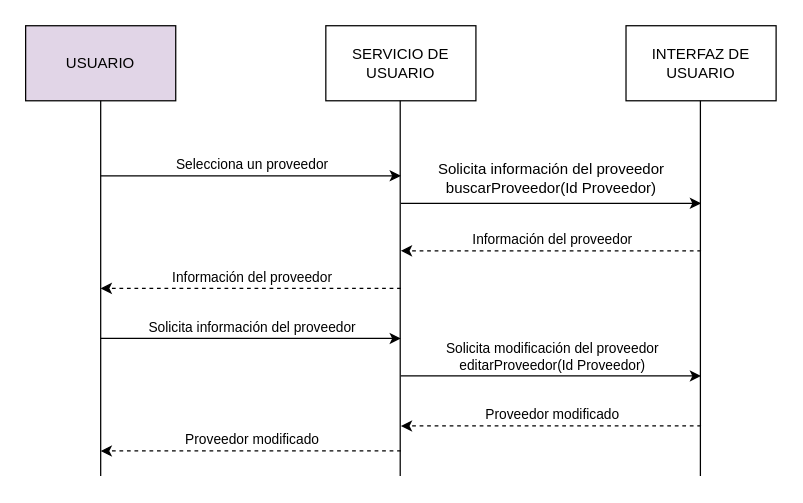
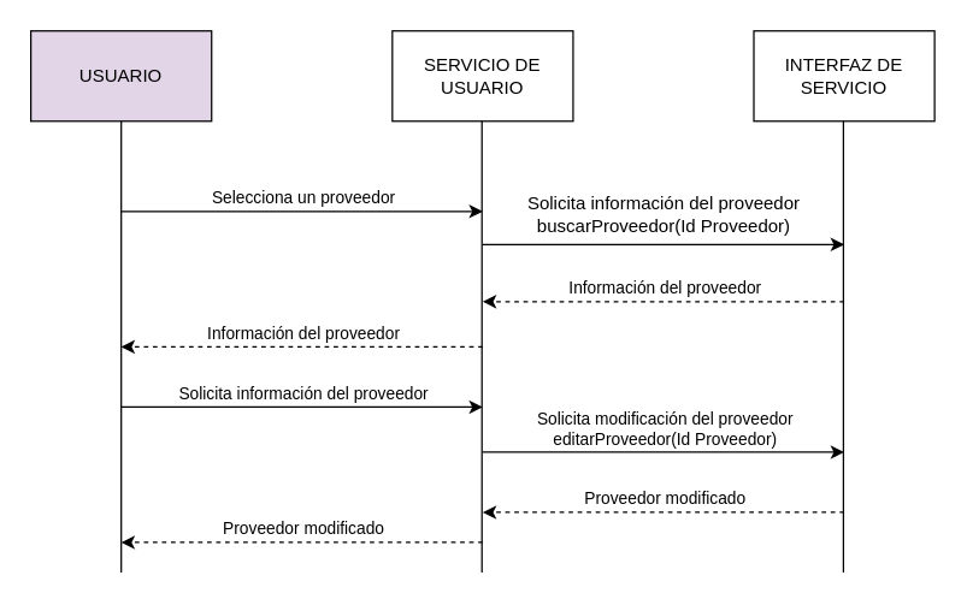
  <mxCell id="0" />
  <mxCell id="1" parent="0" />
  <mxCell id="2" value="USUARIO" style="rounded=0;whiteSpace=wrap;html=1;fillColor=#e1d5e7;" parent="1" vertex="1"><mxGeometry x="20" y="20" width="120" height="60" as="geometry" /></mxCell>
  <mxCell id="3" value="SERVICIO DE USUARIO" style="rounded=0;whiteSpace=wrap;html=1;" parent="1" vertex="1"><mxGeometry x="260" y="20" width="120" height="60" as="geometry" /></mxCell>
- <mxCell id="4" value="INTERFAZ DE USUARIO" style="rounded=0;whiteSpace=wrap;html=1;" parent="1" vertex="1"><mxGeometry x="500" y="20" width="120" height="60" as="geometry" /></mxCell>
+ <mxCell id="4" value="INTERFAZ DE SERVICIO" style="rounded=0;whiteSpace=wrap;html=1;" parent="1" vertex="1"><mxGeometry x="500" y="20" width="120" height="60" as="geometry" /></mxCell>
  <mxCell id="5" value="" style="endArrow=none;html=1;rounded=0;" parent="1" edge="1"><mxGeometry width="50" height="50" relative="1" as="geometry"><mxPoint x="80" y="380" as="sourcePoint" /><mxPoint x="80" y="80" as="targetPoint" /></mxGeometry></mxCell>
  <mxCell id="6" value="" style="endArrow=none;html=1;rounded=0;" parent="1" edge="1"><mxGeometry width="50" height="50" relative="1" as="geometry"><mxPoint x="319.47" y="380" as="sourcePoint" /><mxPoint x="319.47" y="80" as="targetPoint" /></mxGeometry></mxCell>
  <mxCell id="7" value="" style="endArrow=none;html=1;rounded=0;" parent="1" edge="1"><mxGeometry width="50" height="50" relative="1" as="geometry"><mxPoint x="559.47" y="380" as="sourcePoint" /><mxPoint x="559.47" y="80" as="targetPoint" /></mxGeometry></mxCell>
  <mxCell id="8" value="" style="endArrow=classic;html=1;rounded=0;" parent="1" edge="1"><mxGeometry width="50" height="50" relative="1" as="geometry"><mxPoint x="80" y="140" as="sourcePoint" /><mxPoint x="320" y="140" as="targetPoint" /></mxGeometry></mxCell>
  <mxCell id="9" value="Selecciona un proveedor" style="edgeLabel;html=1;align=center;verticalAlign=middle;resizable=0;points=[];" parent="8" vertex="1" connectable="0"><mxGeometry x="-0.203" y="-4" relative="1" as="geometry"><mxPoint x="24" y="-14" as="offset" /></mxGeometry></mxCell>
  <mxCell id="10" value="" style="endArrow=classic;html=1;rounded=0;dashed=1;" parent="1" edge="1"><mxGeometry width="50" height="50" relative="1" as="geometry"><mxPoint x="320" y="230" as="sourcePoint" /><mxPoint x="80" y="230" as="targetPoint" /></mxGeometry></mxCell>
  <mxCell id="11" value="Información del proveedor" style="edgeLabel;html=1;align=center;verticalAlign=middle;resizable=0;points=[];" parent="10" vertex="1" connectable="0"><mxGeometry x="0.098" y="-4" relative="1" as="geometry"><mxPoint x="12" y="-6" as="offset" /></mxGeometry></mxCell>
  <mxCell id="12" value="" style="endArrow=classic;html=1;rounded=0;" parent="1" edge="1"><mxGeometry width="50" height="50" relative="1" as="geometry"><mxPoint x="320" y="162" as="sourcePoint" /><mxPoint x="560" y="162" as="targetPoint" /></mxGeometry></mxCell>
  <mxCell id="13" value="Solicita información del proveedor&lt;div&gt;buscarProveedor(Id Proveedor)&lt;/div&gt;" style="text;html=1;align=center;verticalAlign=middle;resizable=0;points=[];autosize=1;strokeColor=none;fillColor=none;" parent="1" vertex="1"><mxGeometry x="340.5" y="121" width="199" height="41" as="geometry" /></mxCell>
  <mxCell id="14" value="" style="endArrow=classic;html=1;rounded=0;dashed=1;" parent="1" edge="1"><mxGeometry width="50" height="50" relative="1" as="geometry"><mxPoint x="560" y="200" as="sourcePoint" /><mxPoint x="320" y="200" as="targetPoint" /></mxGeometry></mxCell>
  <mxCell id="15" value="Información del proveedor" style="edgeLabel;html=1;align=center;verticalAlign=middle;resizable=0;points=[];" parent="14" vertex="1" connectable="0"><mxGeometry x="0.098" y="-4" relative="1" as="geometry"><mxPoint x="12" y="-6" as="offset" /></mxGeometry></mxCell>
  <mxCell id="16" value="" style="endArrow=classic;html=1;rounded=0;" parent="1" edge="1"><mxGeometry width="50" height="50" relative="1" as="geometry"><mxPoint x="80" y="270" as="sourcePoint" /><mxPoint x="320" y="270" as="targetPoint" /></mxGeometry></mxCell>
  <mxCell id="17" value="Solicita información del proveedor" style="edgeLabel;html=1;align=center;verticalAlign=middle;resizable=0;points=[];" parent="1" vertex="1" connectable="0"><mxGeometry x="200" y="260" as="geometry" /></mxCell>
  <mxCell id="18" value="" style="endArrow=classic;html=1;rounded=0;" parent="1" edge="1"><mxGeometry width="50" height="50" relative="1" as="geometry"><mxPoint x="320" y="300" as="sourcePoint" /><mxPoint x="560" y="300" as="targetPoint" /></mxGeometry></mxCell>
  <mxCell id="19" value="Solicita modificación del proveedor&lt;div&gt;editarProveedor(Id Proveedor)&lt;/div&gt;" style="edgeLabel;html=1;align=center;verticalAlign=middle;resizable=0;points=[];" parent="1" vertex="1" connectable="0"><mxGeometry x="440" y="284" as="geometry" /></mxCell>
  <mxCell id="20" value="" style="endArrow=classic;html=1;rounded=0;dashed=1;" parent="1" edge="1"><mxGeometry width="50" height="50" relative="1" as="geometry"><mxPoint x="560" y="340" as="sourcePoint" /><mxPoint x="320" y="340" as="targetPoint" /></mxGeometry></mxCell>
  <mxCell id="21" value="Proveedor modificado" style="edgeLabel;html=1;align=center;verticalAlign=middle;resizable=0;points=[];" parent="20" vertex="1" connectable="0"><mxGeometry x="0.098" y="-4" relative="1" as="geometry"><mxPoint x="12" y="-6" as="offset" /></mxGeometry></mxCell>
  <mxCell id="22" value="" style="endArrow=classic;html=1;rounded=0;dashed=1;" parent="1" edge="1"><mxGeometry width="50" height="50" relative="1" as="geometry"><mxPoint x="320" y="360" as="sourcePoint" /><mxPoint x="80" y="360" as="targetPoint" /></mxGeometry></mxCell>
  <mxCell id="23" value="Proveedor modificado" style="edgeLabel;html=1;align=center;verticalAlign=middle;resizable=0;points=[];" parent="22" vertex="1" connectable="0"><mxGeometry x="0.098" y="-4" relative="1" as="geometry"><mxPoint x="12" y="-6" as="offset" /></mxGeometry></mxCell>
